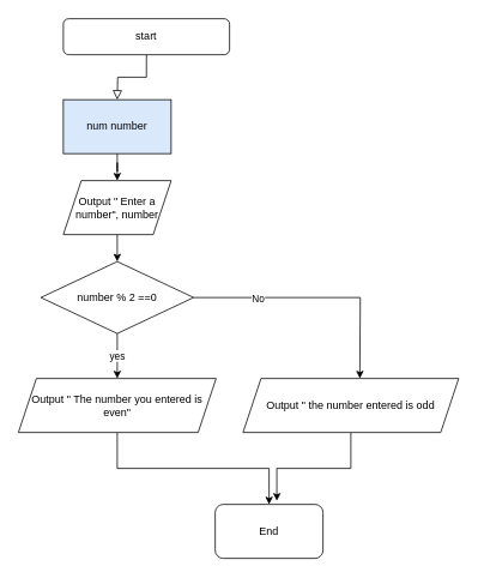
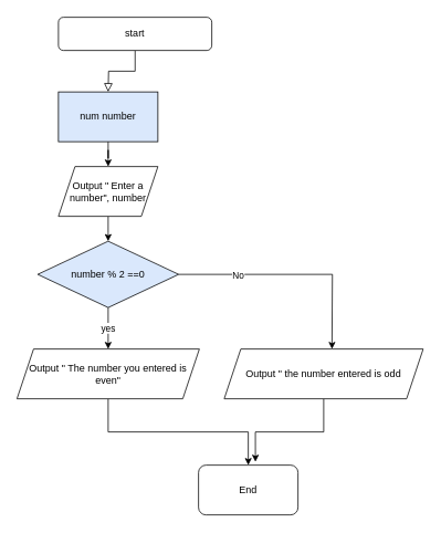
  <mxCell id="0" />
  <mxCell id="1" parent="0" />
  <mxCell id="2" value="" style="rounded=0;html=1;jettySize=auto;orthogonalLoop=1;fontSize=11;endArrow=block;endFill=0;endSize=8;strokeWidth=1;shadow=0;labelBackgroundColor=none;edgeStyle=orthogonalEdgeStyle;" parent="1" source="3" edge="1"><mxGeometry relative="1" as="geometry"><mxPoint x="130" y="110" as="targetPoint" /></mxGeometry></mxCell>
  <mxCell id="3" value="start" style="rounded=1;whiteSpace=wrap;html=1;fontSize=12;glass=0;strokeWidth=1;shadow=0;" parent="1" vertex="1"><mxGeometry x="70" y="20" width="185" height="40" as="geometry" /></mxCell>
  <mxCell id="4" style="edgeStyle=orthogonalEdgeStyle;rounded=0;orthogonalLoop=1;jettySize=auto;html=1;entryX=0.5;entryY=0;entryDx=0;entryDy=0;" edge="1" parent="1" source="5" target="7"><mxGeometry relative="1" as="geometry" /></mxCell>
  <mxCell id="5" value="num number&lt;br&gt;" style="rounded=0;whiteSpace=wrap;html=1;fillColor=#dae8fc;" vertex="1" parent="1"><mxGeometry x="70" y="110" width="120" height="60" as="geometry" /></mxCell>
  <mxCell id="6" style="edgeStyle=orthogonalEdgeStyle;rounded=0;orthogonalLoop=1;jettySize=auto;html=1;" edge="1" parent="1" source="7"><mxGeometry relative="1" as="geometry"><mxPoint x="130" y="290" as="targetPoint" /></mxGeometry></mxCell>
  <mxCell id="7" value="Output &quot; Enter a number&quot;, number" style="shape=parallelogram;perimeter=parallelogramPerimeter;whiteSpace=wrap;html=1;fixedSize=1;" vertex="1" parent="1"><mxGeometry x="70" y="200" width="120" height="60" as="geometry" /></mxCell>
  <mxCell id="8" value="yes" style="edgeStyle=orthogonalEdgeStyle;rounded=0;orthogonalLoop=1;jettySize=auto;html=1;entryX=0.5;entryY=0;entryDx=0;entryDy=0;" edge="1" parent="1" source="11" target="13"><mxGeometry relative="1" as="geometry"><Array as="points"><mxPoint x="130" y="390" /><mxPoint x="130" y="390" /></Array></mxGeometry></mxCell>
  <mxCell id="9" style="edgeStyle=orthogonalEdgeStyle;rounded=0;orthogonalLoop=1;jettySize=auto;html=1;" edge="1" parent="1" source="11"><mxGeometry relative="1" as="geometry"><mxPoint x="400" y="420" as="targetPoint" /></mxGeometry></mxCell>
  <mxCell id="10" value="No" style="edgeLabel;html=1;align=center;verticalAlign=middle;resizable=0;points=[];" vertex="1" connectable="0" parent="9"><mxGeometry x="-0.484" relative="1" as="geometry"><mxPoint as="offset" /></mxGeometry></mxCell>
- <mxCell id="11" value="number % 2 ==0" style="rhombus;whiteSpace=wrap;html=1;" vertex="1" parent="1"><mxGeometry x="45" y="290" width="170" height="80" as="geometry" /></mxCell>
+ <mxCell id="11" value="number % 2 ==0" style="rhombus;whiteSpace=wrap;html=1;fillColor=#dae8fc;" vertex="1" parent="1"><mxGeometry x="45" y="290" width="170" height="80" as="geometry" /></mxCell>
  <mxCell id="12" style="edgeStyle=orthogonalEdgeStyle;rounded=0;orthogonalLoop=1;jettySize=auto;html=1;" edge="1" parent="1" source="13" target="16"><mxGeometry relative="1" as="geometry" /></mxCell>
  <mxCell id="13" value="Output &quot; The number you entered is even&quot;" style="shape=parallelogram;perimeter=parallelogramPerimeter;whiteSpace=wrap;html=1;fixedSize=1;" vertex="1" parent="1"><mxGeometry x="20" y="420" width="220" height="60" as="geometry" /></mxCell>
  <mxCell id="14" style="edgeStyle=orthogonalEdgeStyle;rounded=0;orthogonalLoop=1;jettySize=auto;html=1;entryX=0.572;entryY=-0.067;entryDx=0;entryDy=0;entryPerimeter=0;" edge="1" parent="1" source="15" target="16"><mxGeometry relative="1" as="geometry" /></mxCell>
  <mxCell id="15" value="Output &quot; the number entered is odd" style="shape=parallelogram;perimeter=parallelogramPerimeter;whiteSpace=wrap;html=1;fixedSize=1;" vertex="1" parent="1"><mxGeometry x="270" y="420" width="240" height="60" as="geometry" /></mxCell>
  <mxCell id="16" value="End" style="rounded=1;whiteSpace=wrap;html=1;" vertex="1" parent="1"><mxGeometry x="239" y="560" width="120" height="60" as="geometry" /></mxCell>
